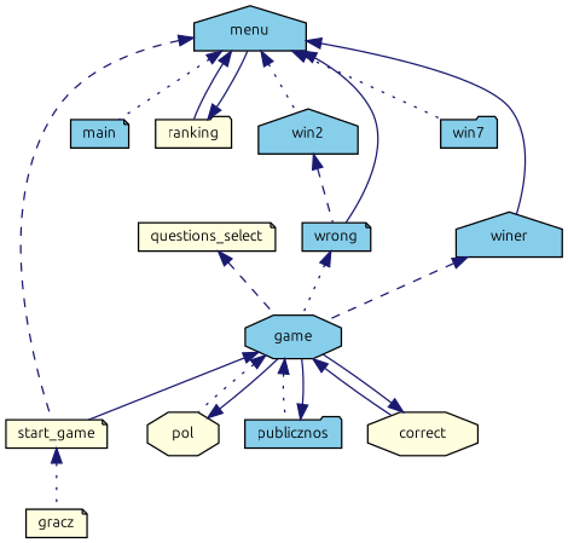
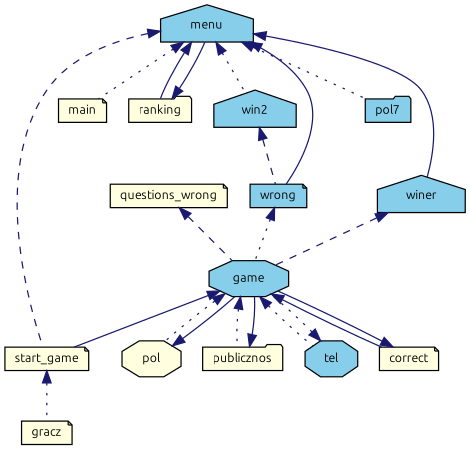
  digraph {
    fontname=Ubuntu
    rankdir=TB
    node [color=black fillcolor=skyblue fontname=Ubuntu fontsize=10 shape=note style=filled]
    edge [color=midnightblue dir=back fontname=Ubuntu fontsize=10 labelfontname=Helvetica labelfontsize=10 style=solid]
-   n1 [fillcolor=lightyellow fontcolor=black height=0.2 label=questions_select width=0.4]
+   n1 [fillcolor=lightyellow fontcolor=black height=0.2 label=questions_wrong width=0.4]
    n2 [height=0.2 label=game shape=octagon width=0.4]
-   n3 [fillcolor=lightyellow height=0.2 label=correct shape=octagon width=0.4]
+   n3 [fillcolor=lightyellow height=0.2 label=correct width=0.4]
    n4 [fillcolor=lightyellow height=0.2 label=pol shape=octagon width=0.4]
-   n5 [height=0.2 label=publicznos shape=folder width=0.4]
+   n5 [fillcolor=lightyellow height=0.2 label=publicznos shape=folder width=0.4]
    n6 [fillcolor=lightyellow height=0.2 label=start_game width=0.4]
+   n7 [height=0.2 label=tel shape=octagon width=0.4]
    n8 [fillcolor=lightyellow height=0.2 label=gracz width=0.4]
    n9 [height=0.2 label=menu shape=house width=0.4]
-   n10 [height=0.2 label=main width=0.4]
+   n10 [fillcolor=lightyellow height=0.2 label=main width=0.4]
    n11 [fillcolor=lightyellow height=0.2 label=ranking shape=folder width=0.4]
    n12 [height=0.2 label=win2 shape=house width=0.4]
    n13 [height=0.2 label=wrong width=0.4]
-   n14 [height=0.2 label=win7 shape=folder width=0.4]
+   n14 [height=0.2 label=pol7 shape=folder width=0.4]
    n15 [height=0.2 label=winer shape=house width=0.4]
    n1 -> n2 [style=dashed]
    n2 -> n3
    n2 -> n4 [style=dotted]
    n2 -> n5 [style=dotted]
    n2 -> n6
+   n2 -> n7 [style=dotted]
    n3 -> n2
    n4 -> n2
    n5 -> n2
    n6 -> n8 [style=dotted]
+   n7 -> n2 [style=dotted]
    n9 -> n6 [style=dashed]
    n9 -> n10 [style=dotted]
    n9 -> n11
    n9 -> n12 [style=dotted]
    n9 -> n13
    n9 -> n14 [style=dotted]
    n9 -> n15
    n11 -> n9
    n12 -> n13 [style=dashed]
    n13 -> n2 [style=dotted]
    n15 -> n2 [style=dashed]
  }
